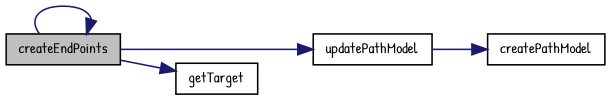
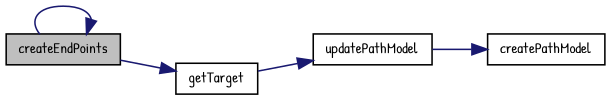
  digraph {
    fontname="Patrick Hand"
    rankdir=LR
    node [color=black fontname="Patrick Hand" fontsize=10 shape=record]
    edge [color=midnightblue fontname="Patrick Hand" fontsize=10 labelfontname=Helvetica labelfontsize=10 style=solid]
    n1 [fillcolor=grey75 fontcolor=black height=0.2 label=createEndPoints style=filled width=0.4]
    n2 [height=0.2 label=updatePathModel width=0.4]
    n3 [height=0.2 label=getTarget width=0.4]
    n4 [height=0.2 label=createPathModel width=0.4]
    n1 -> n1
-   n1 -> n2
+   n3 -> n2
    n1 -> n3
    n2 -> n4
  }
